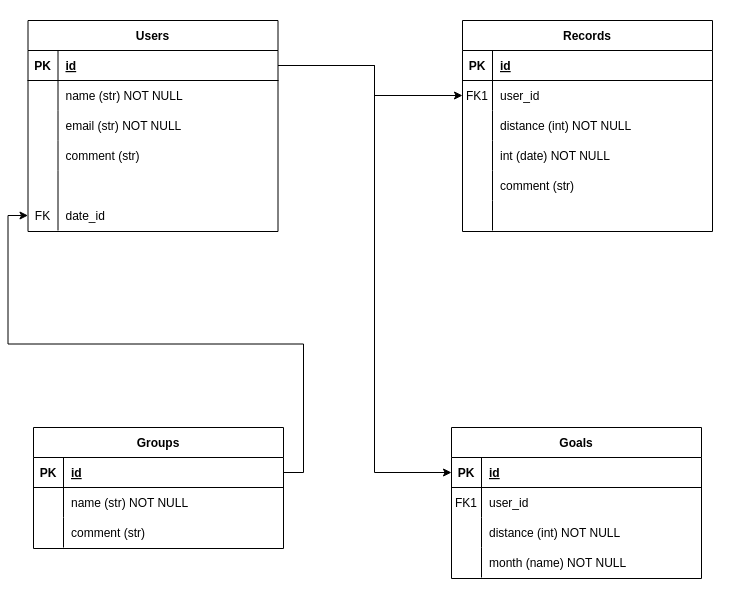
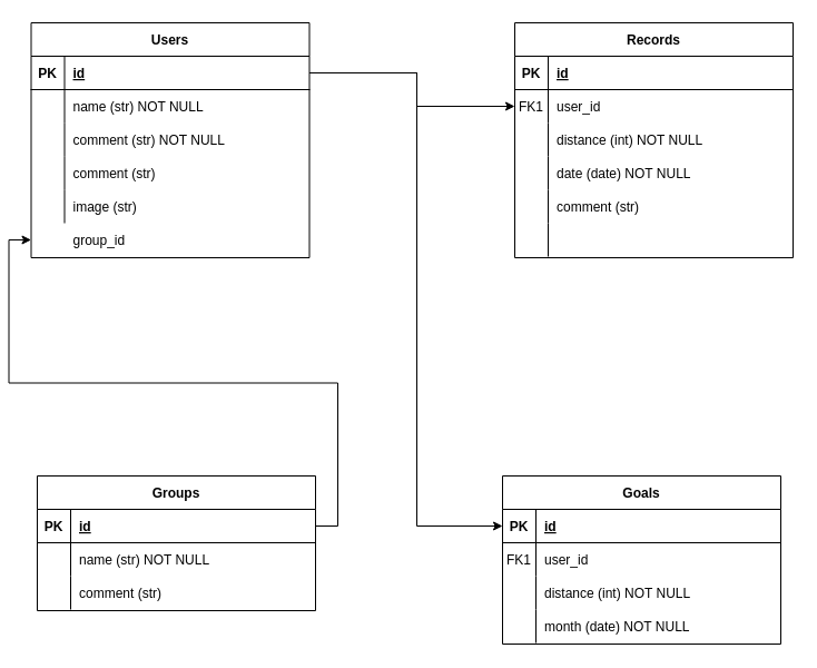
  <mxCell id="0" />
  <mxCell id="1" parent="0" />
  <mxCell id="2" value="Groups" style="shape=table;startSize=30;container=1;collapsible=1;childLayout=tableLayout;fixedRows=1;rowLines=0;fontStyle=1;align=center;resizeLast=1;" vertex="1" parent="1"><mxGeometry x="26" y="427" width="250" height="121" as="geometry" /></mxCell>
  <mxCell id="3" value="" style="shape=partialRectangle;collapsible=0;dropTarget=0;pointerEvents=0;fillColor=none;points=[[0,0.5],[1,0.5]];portConstraint=eastwest;top=0;left=0;right=0;bottom=1;" vertex="1" parent="2"><mxGeometry y="30" width="250" height="30" as="geometry" /></mxCell>
  <mxCell id="4" value="PK" style="shape=partialRectangle;overflow=hidden;connectable=0;fillColor=none;top=0;left=0;bottom=0;right=0;fontStyle=1;" vertex="1" parent="3"><mxGeometry width="30" height="30" as="geometry"><mxRectangle width="30" height="30" as="alternateBounds" /></mxGeometry></mxCell>
  <mxCell id="5" value="id" style="shape=partialRectangle;overflow=hidden;connectable=0;fillColor=none;top=0;left=0;bottom=0;right=0;align=left;spacingLeft=6;fontStyle=5;" vertex="1" parent="3"><mxGeometry x="30" width="220" height="30" as="geometry"><mxRectangle width="220" height="30" as="alternateBounds" /></mxGeometry></mxCell>
  <mxCell id="6" value="" style="shape=partialRectangle;collapsible=0;dropTarget=0;pointerEvents=0;fillColor=none;points=[[0,0.5],[1,0.5]];portConstraint=eastwest;top=0;left=0;right=0;bottom=0;" vertex="1" parent="2"><mxGeometry y="60" width="250" height="30" as="geometry" /></mxCell>
  <mxCell id="7" value="" style="shape=partialRectangle;overflow=hidden;connectable=0;fillColor=none;top=0;left=0;bottom=0;right=0;" vertex="1" parent="6"><mxGeometry width="30" height="30" as="geometry"><mxRectangle width="30" height="30" as="alternateBounds" /></mxGeometry></mxCell>
  <mxCell id="8" value="name (str) NOT NULL" style="shape=partialRectangle;overflow=hidden;connectable=0;fillColor=none;top=0;left=0;bottom=0;right=0;align=left;spacingLeft=6;" vertex="1" parent="6"><mxGeometry x="30" width="220" height="30" as="geometry"><mxRectangle width="220" height="30" as="alternateBounds" /></mxGeometry></mxCell>
  <mxCell id="9" value="" style="shape=partialRectangle;collapsible=0;dropTarget=0;pointerEvents=0;fillColor=none;points=[[0,0.5],[1,0.5]];portConstraint=eastwest;top=0;left=0;right=0;bottom=0;" vertex="1" parent="2"><mxGeometry y="90" width="250" height="30" as="geometry" /></mxCell>
  <mxCell id="10" value="" style="shape=partialRectangle;overflow=hidden;connectable=0;fillColor=none;top=0;left=0;bottom=0;right=0;" vertex="1" parent="9"><mxGeometry width="30" height="30" as="geometry"><mxRectangle width="30" height="30" as="alternateBounds" /></mxGeometry></mxCell>
  <mxCell id="11" value="comment (str)" style="shape=partialRectangle;overflow=hidden;connectable=0;fillColor=none;top=0;left=0;bottom=0;right=0;align=left;spacingLeft=6;" vertex="1" parent="9"><mxGeometry x="30" width="220" height="30" as="geometry"><mxRectangle width="220" height="30" as="alternateBounds" /></mxGeometry></mxCell>
  <mxCell id="12" value="Goals" style="shape=table;startSize=30;container=1;collapsible=1;childLayout=tableLayout;fixedRows=1;rowLines=0;fontStyle=1;align=center;resizeLast=1;" vertex="1" parent="1"><mxGeometry x="444" y="427" width="250" height="151" as="geometry" /></mxCell>
  <mxCell id="13" value="" style="shape=partialRectangle;collapsible=0;dropTarget=0;pointerEvents=0;fillColor=none;points=[[0,0.5],[1,0.5]];portConstraint=eastwest;top=0;left=0;right=0;bottom=1;" vertex="1" parent="12"><mxGeometry y="30" width="250" height="30" as="geometry" /></mxCell>
  <mxCell id="14" value="PK" style="shape=partialRectangle;overflow=hidden;connectable=0;fillColor=none;top=0;left=0;bottom=0;right=0;fontStyle=1;" vertex="1" parent="13"><mxGeometry width="30" height="30" as="geometry"><mxRectangle width="30" height="30" as="alternateBounds" /></mxGeometry></mxCell>
  <mxCell id="15" value="id" style="shape=partialRectangle;overflow=hidden;connectable=0;fillColor=none;top=0;left=0;bottom=0;right=0;align=left;spacingLeft=6;fontStyle=5;" vertex="1" parent="13"><mxGeometry x="30" width="220" height="30" as="geometry"><mxRectangle width="220" height="30" as="alternateBounds" /></mxGeometry></mxCell>
  <mxCell id="16" value="" style="shape=partialRectangle;collapsible=0;dropTarget=0;pointerEvents=0;fillColor=none;points=[[0,0.5],[1,0.5]];portConstraint=eastwest;top=0;left=0;right=0;bottom=0;" vertex="1" parent="12"><mxGeometry y="60" width="250" height="30" as="geometry" /></mxCell>
  <mxCell id="17" value="FK1" style="shape=partialRectangle;overflow=hidden;connectable=0;fillColor=none;top=0;left=0;bottom=0;right=0;" vertex="1" parent="16"><mxGeometry width="30" height="30" as="geometry"><mxRectangle width="30" height="30" as="alternateBounds" /></mxGeometry></mxCell>
  <mxCell id="18" value="user_id " style="shape=partialRectangle;overflow=hidden;connectable=0;fillColor=none;top=0;left=0;bottom=0;right=0;align=left;spacingLeft=6;" vertex="1" parent="16"><mxGeometry x="30" width="220" height="30" as="geometry"><mxRectangle width="220" height="30" as="alternateBounds" /></mxGeometry></mxCell>
  <mxCell id="19" value="" style="shape=partialRectangle;collapsible=0;dropTarget=0;pointerEvents=0;fillColor=none;points=[[0,0.5],[1,0.5]];portConstraint=eastwest;top=0;left=0;right=0;bottom=0;" vertex="1" parent="12"><mxGeometry y="90" width="250" height="30" as="geometry" /></mxCell>
  <mxCell id="20" value="" style="shape=partialRectangle;overflow=hidden;connectable=0;fillColor=none;top=0;left=0;bottom=0;right=0;" vertex="1" parent="19"><mxGeometry width="30" height="30" as="geometry"><mxRectangle width="30" height="30" as="alternateBounds" /></mxGeometry></mxCell>
  <mxCell id="21" value="distance (int) NOT NULL" style="shape=partialRectangle;overflow=hidden;connectable=0;fillColor=none;top=0;left=0;bottom=0;right=0;align=left;spacingLeft=6;" vertex="1" parent="19"><mxGeometry x="30" width="220" height="30" as="geometry"><mxRectangle width="220" height="30" as="alternateBounds" /></mxGeometry></mxCell>
  <mxCell id="22" value="" style="shape=partialRectangle;collapsible=0;dropTarget=0;pointerEvents=0;fillColor=none;points=[[0,0.5],[1,0.5]];portConstraint=eastwest;top=0;left=0;right=0;bottom=0;" vertex="1" parent="12"><mxGeometry y="120" width="250" height="30" as="geometry" /></mxCell>
  <mxCell id="23" value="" style="shape=partialRectangle;overflow=hidden;connectable=0;fillColor=none;top=0;left=0;bottom=0;right=0;" vertex="1" parent="22"><mxGeometry width="30" height="30" as="geometry"><mxRectangle width="30" height="30" as="alternateBounds" /></mxGeometry></mxCell>
- <mxCell id="24" value="month (name) NOT NULL" style="shape=partialRectangle;overflow=hidden;connectable=0;fillColor=none;top=0;left=0;bottom=0;right=0;align=left;spacingLeft=6;" vertex="1" parent="22"><mxGeometry x="30" width="220" height="30" as="geometry"><mxRectangle width="220" height="30" as="alternateBounds" /></mxGeometry></mxCell>
+ <mxCell id="24" value="month (date) NOT NULL" style="shape=partialRectangle;overflow=hidden;connectable=0;fillColor=none;top=0;left=0;bottom=0;right=0;align=left;spacingLeft=6;" vertex="1" parent="22"><mxGeometry x="30" width="220" height="30" as="geometry"><mxRectangle width="220" height="30" as="alternateBounds" /></mxGeometry></mxCell>
  <mxCell id="25" value="Users" style="shape=table;startSize=30;container=1;collapsible=1;childLayout=tableLayout;fixedRows=1;rowLines=0;fontStyle=1;align=center;resizeLast=1;" vertex="1" parent="1"><mxGeometry x="20.5" y="20" width="250" height="211" as="geometry" /></mxCell>
  <mxCell id="26" value="" style="shape=partialRectangle;collapsible=0;dropTarget=0;pointerEvents=0;fillColor=none;points=[[0,0.5],[1,0.5]];portConstraint=eastwest;top=0;left=0;right=0;bottom=1;" vertex="1" parent="25"><mxGeometry y="30" width="250" height="30" as="geometry" /></mxCell>
  <mxCell id="27" value="PK" style="shape=partialRectangle;overflow=hidden;connectable=0;fillColor=none;top=0;left=0;bottom=0;right=0;fontStyle=1;" vertex="1" parent="26"><mxGeometry width="30" height="30" as="geometry"><mxRectangle width="30" height="30" as="alternateBounds" /></mxGeometry></mxCell>
  <mxCell id="28" value="id" style="shape=partialRectangle;overflow=hidden;connectable=0;fillColor=none;top=0;left=0;bottom=0;right=0;align=left;spacingLeft=6;fontStyle=5;" vertex="1" parent="26"><mxGeometry x="30" width="220" height="30" as="geometry"><mxRectangle width="220" height="30" as="alternateBounds" /></mxGeometry></mxCell>
  <mxCell id="29" value="" style="shape=partialRectangle;collapsible=0;dropTarget=0;pointerEvents=0;fillColor=none;points=[[0,0.5],[1,0.5]];portConstraint=eastwest;top=0;left=0;right=0;bottom=0;" vertex="1" parent="25"><mxGeometry y="60" width="250" height="30" as="geometry" /></mxCell>
  <mxCell id="30" value="" style="shape=partialRectangle;overflow=hidden;connectable=0;fillColor=none;top=0;left=0;bottom=0;right=0;" vertex="1" parent="29"><mxGeometry width="30" height="30" as="geometry"><mxRectangle width="30" height="30" as="alternateBounds" /></mxGeometry></mxCell>
  <mxCell id="31" value="name (str) NOT NULL" style="shape=partialRectangle;overflow=hidden;connectable=0;fillColor=none;top=0;left=0;bottom=0;right=0;align=left;spacingLeft=6;" vertex="1" parent="29"><mxGeometry x="30" width="220" height="30" as="geometry"><mxRectangle width="220" height="30" as="alternateBounds" /></mxGeometry></mxCell>
  <mxCell id="32" value="" style="shape=partialRectangle;collapsible=0;dropTarget=0;pointerEvents=0;fillColor=none;points=[[0,0.5],[1,0.5]];portConstraint=eastwest;top=0;left=0;right=0;bottom=0;" vertex="1" parent="25"><mxGeometry y="90" width="250" height="30" as="geometry" /></mxCell>
  <mxCell id="33" value="" style="shape=partialRectangle;overflow=hidden;connectable=0;fillColor=none;top=0;left=0;bottom=0;right=0;" vertex="1" parent="32"><mxGeometry width="30" height="30" as="geometry"><mxRectangle width="30" height="30" as="alternateBounds" /></mxGeometry></mxCell>
- <mxCell id="34" value="email (str) NOT NULL" style="shape=partialRectangle;overflow=hidden;connectable=0;fillColor=none;top=0;left=0;bottom=0;right=0;align=left;spacingLeft=6;" vertex="1" parent="32"><mxGeometry x="30" width="220" height="30" as="geometry"><mxRectangle width="220" height="30" as="alternateBounds" /></mxGeometry></mxCell>
+ <mxCell id="34" value="comment (str) NOT NULL" style="shape=partialRectangle;overflow=hidden;connectable=0;fillColor=none;top=0;left=0;bottom=0;right=0;align=left;spacingLeft=6;" vertex="1" parent="32"><mxGeometry x="30" width="220" height="30" as="geometry"><mxRectangle width="220" height="30" as="alternateBounds" /></mxGeometry></mxCell>
  <mxCell id="35" style="shape=partialRectangle;collapsible=0;dropTarget=0;pointerEvents=0;fillColor=none;points=[[0,0.5],[1,0.5]];portConstraint=eastwest;top=0;left=0;right=0;bottom=0;" vertex="1" parent="25"><mxGeometry y="120" width="250" height="30" as="geometry" /></mxCell>
  <mxCell id="36" style="shape=partialRectangle;overflow=hidden;connectable=0;fillColor=none;top=0;left=0;bottom=0;right=0;" vertex="1" parent="35"><mxGeometry width="30" height="30" as="geometry"><mxRectangle width="30" height="30" as="alternateBounds" /></mxGeometry></mxCell>
  <mxCell id="37" value="comment (str)" style="shape=partialRectangle;overflow=hidden;connectable=0;fillColor=none;top=0;left=0;bottom=0;right=0;align=left;spacingLeft=6;" vertex="1" parent="35"><mxGeometry x="30" width="220" height="30" as="geometry"><mxRectangle width="220" height="30" as="alternateBounds" /></mxGeometry></mxCell>
  <mxCell id="38" style="shape=partialRectangle;collapsible=0;dropTarget=0;pointerEvents=0;fillColor=none;points=[[0,0.5],[1,0.5]];portConstraint=eastwest;top=0;left=0;right=0;bottom=0;" vertex="1" parent="25"><mxGeometry y="150" width="250" height="30" as="geometry" /></mxCell>
  <mxCell id="39" style="shape=partialRectangle;overflow=hidden;connectable=0;fillColor=none;top=0;left=0;bottom=0;right=0;" vertex="1" parent="38"><mxGeometry width="30" height="30" as="geometry"><mxRectangle width="30" height="30" as="alternateBounds" /></mxGeometry></mxCell>
+ <mxCell id="40" value="image (str) " style="shape=partialRectangle;overflow=hidden;connectable=0;fillColor=none;top=0;left=0;bottom=0;right=0;align=left;spacingLeft=6;" vertex="1" parent="38"><mxGeometry x="30" width="220" height="30" as="geometry"><mxRectangle width="220" height="30" as="alternateBounds" /></mxGeometry></mxCell>
  <mxCell id="41" style="shape=partialRectangle;collapsible=0;dropTarget=0;pointerEvents=0;fillColor=none;points=[[0,0.5],[1,0.5]];portConstraint=eastwest;top=0;left=0;right=0;bottom=0;" vertex="1" parent="25"><mxGeometry y="180" width="250" height="30" as="geometry" /></mxCell>
- <mxCell id="42" value="FK" style="shape=partialRectangle;overflow=hidden;connectable=0;fillColor=none;top=0;left=0;bottom=0;right=0;" vertex="1" parent="41"><mxGeometry width="30" height="30" as="geometry"><mxRectangle width="30" height="30" as="alternateBounds" /></mxGeometry></mxCell>
- <mxCell id="43" value="date_id" style="shape=partialRectangle;overflow=hidden;connectable=0;fillColor=none;top=0;left=0;bottom=0;right=0;align=left;spacingLeft=6;" vertex="1" parent="41"><mxGeometry x="30" width="220" height="30" as="geometry"><mxRectangle width="220" height="30" as="alternateBounds" /></mxGeometry></mxCell>
+ <mxCell id="43" value="group_id" style="shape=partialRectangle;overflow=hidden;connectable=0;fillColor=none;top=0;left=0;bottom=0;right=0;align=left;spacingLeft=6;" vertex="1" parent="41"><mxGeometry x="30" width="220" height="30" as="geometry"><mxRectangle width="220" height="30" as="alternateBounds" /></mxGeometry></mxCell>
  <mxCell id="44" value="Records" style="shape=table;startSize=30;container=1;collapsible=1;childLayout=tableLayout;fixedRows=1;rowLines=0;fontStyle=1;align=center;resizeLast=1;" vertex="1" parent="1"><mxGeometry x="455" y="20" width="250" height="211" as="geometry" /></mxCell>
  <mxCell id="45" value="" style="shape=partialRectangle;collapsible=0;dropTarget=0;pointerEvents=0;fillColor=none;points=[[0,0.5],[1,0.5]];portConstraint=eastwest;top=0;left=0;right=0;bottom=1;" vertex="1" parent="44"><mxGeometry y="30" width="250" height="30" as="geometry" /></mxCell>
  <mxCell id="46" value="PK" style="shape=partialRectangle;overflow=hidden;connectable=0;fillColor=none;top=0;left=0;bottom=0;right=0;fontStyle=1;" vertex="1" parent="45"><mxGeometry width="30" height="30" as="geometry"><mxRectangle width="30" height="30" as="alternateBounds" /></mxGeometry></mxCell>
  <mxCell id="47" value="id" style="shape=partialRectangle;overflow=hidden;connectable=0;fillColor=none;top=0;left=0;bottom=0;right=0;align=left;spacingLeft=6;fontStyle=5;" vertex="1" parent="45"><mxGeometry x="30" width="220" height="30" as="geometry"><mxRectangle width="220" height="30" as="alternateBounds" /></mxGeometry></mxCell>
  <mxCell id="48" style="shape=partialRectangle;collapsible=0;dropTarget=0;pointerEvents=0;fillColor=none;points=[[0,0.5],[1,0.5]];portConstraint=eastwest;top=0;left=0;right=0;bottom=0;" vertex="1" parent="44"><mxGeometry y="60" width="250" height="30" as="geometry" /></mxCell>
  <mxCell id="49" value="FK1" style="shape=partialRectangle;overflow=hidden;connectable=0;fillColor=none;top=0;left=0;bottom=0;right=0;" vertex="1" parent="48"><mxGeometry width="30" height="30" as="geometry"><mxRectangle width="30" height="30" as="alternateBounds" /></mxGeometry></mxCell>
  <mxCell id="50" value="user_id" style="shape=partialRectangle;overflow=hidden;connectable=0;fillColor=none;top=0;left=0;bottom=0;right=0;align=left;spacingLeft=6;" vertex="1" parent="48"><mxGeometry x="30" width="220" height="30" as="geometry"><mxRectangle width="220" height="30" as="alternateBounds" /></mxGeometry></mxCell>
  <mxCell id="51" style="shape=partialRectangle;collapsible=0;dropTarget=0;pointerEvents=0;fillColor=none;points=[[0,0.5],[1,0.5]];portConstraint=eastwest;top=0;left=0;right=0;bottom=0;" vertex="1" parent="44"><mxGeometry y="90" width="250" height="30" as="geometry" /></mxCell>
  <mxCell id="52" value="" style="shape=partialRectangle;overflow=hidden;connectable=0;fillColor=none;top=0;left=0;bottom=0;right=0;" vertex="1" parent="51"><mxGeometry width="30" height="30" as="geometry"><mxRectangle width="30" height="30" as="alternateBounds" /></mxGeometry></mxCell>
  <mxCell id="53" value="distance (int) NOT NULL" style="shape=partialRectangle;overflow=hidden;connectable=0;fillColor=none;top=0;left=0;bottom=0;right=0;align=left;spacingLeft=6;" vertex="1" parent="51"><mxGeometry x="30" width="220" height="30" as="geometry"><mxRectangle width="220" height="30" as="alternateBounds" /></mxGeometry></mxCell>
  <mxCell id="54" style="shape=partialRectangle;collapsible=0;dropTarget=0;pointerEvents=0;fillColor=none;points=[[0,0.5],[1,0.5]];portConstraint=eastwest;top=0;left=0;right=0;bottom=0;" vertex="1" parent="44"><mxGeometry y="120" width="250" height="30" as="geometry" /></mxCell>
  <mxCell id="55" value="" style="shape=partialRectangle;overflow=hidden;connectable=0;fillColor=none;top=0;left=0;bottom=0;right=0;" vertex="1" parent="54"><mxGeometry width="30" height="30" as="geometry"><mxRectangle width="30" height="30" as="alternateBounds" /></mxGeometry></mxCell>
- <mxCell id="56" value="int (date) NOT NULL" style="shape=partialRectangle;overflow=hidden;connectable=0;fillColor=none;top=0;left=0;bottom=0;right=0;align=left;spacingLeft=6;" vertex="1" parent="54"><mxGeometry x="30" width="220" height="30" as="geometry"><mxRectangle width="220" height="30" as="alternateBounds" /></mxGeometry></mxCell>
+ <mxCell id="56" value="date (date) NOT NULL" style="shape=partialRectangle;overflow=hidden;connectable=0;fillColor=none;top=0;left=0;bottom=0;right=0;align=left;spacingLeft=6;" vertex="1" parent="54"><mxGeometry x="30" width="220" height="30" as="geometry"><mxRectangle width="220" height="30" as="alternateBounds" /></mxGeometry></mxCell>
  <mxCell id="57" value="" style="shape=partialRectangle;collapsible=0;dropTarget=0;pointerEvents=0;fillColor=none;points=[[0,0.5],[1,0.5]];portConstraint=eastwest;top=0;left=0;right=0;bottom=0;" vertex="1" parent="44"><mxGeometry y="150" width="250" height="30" as="geometry" /></mxCell>
  <mxCell id="58" value="" style="shape=partialRectangle;overflow=hidden;connectable=0;fillColor=none;top=0;left=0;bottom=0;right=0;" vertex="1" parent="57"><mxGeometry width="30" height="30" as="geometry"><mxRectangle width="30" height="30" as="alternateBounds" /></mxGeometry></mxCell>
  <mxCell id="59" value="comment (str)" style="shape=partialRectangle;overflow=hidden;connectable=0;fillColor=none;top=0;left=0;bottom=0;right=0;align=left;spacingLeft=6;" vertex="1" parent="57"><mxGeometry x="30" width="220" height="30" as="geometry"><mxRectangle width="220" height="30" as="alternateBounds" /></mxGeometry></mxCell>
  <mxCell id="60" value="" style="shape=partialRectangle;collapsible=0;dropTarget=0;pointerEvents=0;fillColor=none;points=[[0,0.5],[1,0.5]];portConstraint=eastwest;top=0;left=0;right=0;bottom=0;" vertex="1" parent="44"><mxGeometry y="180" width="250" height="30" as="geometry" /></mxCell>
  <mxCell id="61" value="" style="shape=partialRectangle;overflow=hidden;connectable=0;fillColor=none;top=0;left=0;bottom=0;right=0;" vertex="1" parent="60"><mxGeometry width="30" height="30" as="geometry"><mxRectangle width="30" height="30" as="alternateBounds" /></mxGeometry></mxCell>
  <mxCell id="62" value="" style="shape=partialRectangle;overflow=hidden;connectable=0;fillColor=none;top=0;left=0;bottom=0;right=0;align=left;spacingLeft=6;" vertex="1" parent="60"><mxGeometry x="30" width="220" height="30" as="geometry"><mxRectangle width="220" height="30" as="alternateBounds" /></mxGeometry></mxCell>
  <mxCell id="63" style="edgeStyle=orthogonalEdgeStyle;rounded=0;orthogonalLoop=1;jettySize=auto;html=1;exitX=1;exitY=0.5;exitDx=0;exitDy=0;entryX=0;entryY=0.5;entryDx=0;entryDy=0;" edge="1" parent="1" source="26" target="48"><mxGeometry relative="1" as="geometry"><Array as="points"><mxPoint x="367" y="65" /><mxPoint x="367" y="95" /></Array></mxGeometry></mxCell>
  <mxCell id="64" style="edgeStyle=orthogonalEdgeStyle;rounded=0;orthogonalLoop=1;jettySize=auto;html=1;exitX=1;exitY=0.5;exitDx=0;exitDy=0;entryX=0;entryY=0.5;entryDx=0;entryDy=0;" edge="1" parent="1" source="3" target="41"><mxGeometry relative="1" as="geometry" /></mxCell>
  <mxCell id="65" style="edgeStyle=orthogonalEdgeStyle;rounded=0;orthogonalLoop=1;jettySize=auto;html=1;exitX=1;exitY=0.5;exitDx=0;exitDy=0;entryX=0;entryY=0.5;entryDx=0;entryDy=0;" edge="1" parent="1" source="26" target="13"><mxGeometry relative="1" as="geometry"><Array as="points"><mxPoint x="367" y="65" /><mxPoint x="367" y="472" /></Array></mxGeometry></mxCell>
